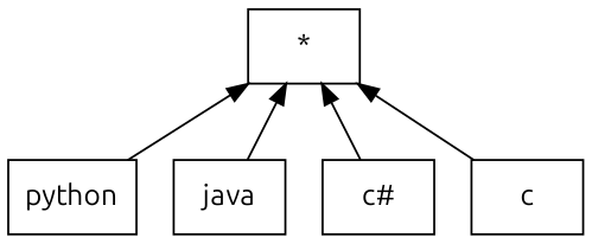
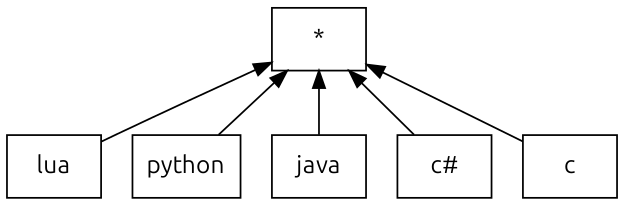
  digraph {
    fontname=Ubuntu
    rankdir=BT
    node [fontname=Ubuntu shape=record]
    edge [fontname=Ubuntu]
+   n1 [label="{lua}"]
    n2 [label="{*}"]
    n3 [label="{python}"]
    n4 [label="{java}"]
    n5 [label="{c#}"]
    n6 [label="{c}"]
    subgraph sub_1 {
+     n1
      n2
      n3
      n4
      n5
      n6
    }
+   n1 -> n2
    n3 -> n2
    n4 -> n2
    n5 -> n2
    n6 -> n2
  }
